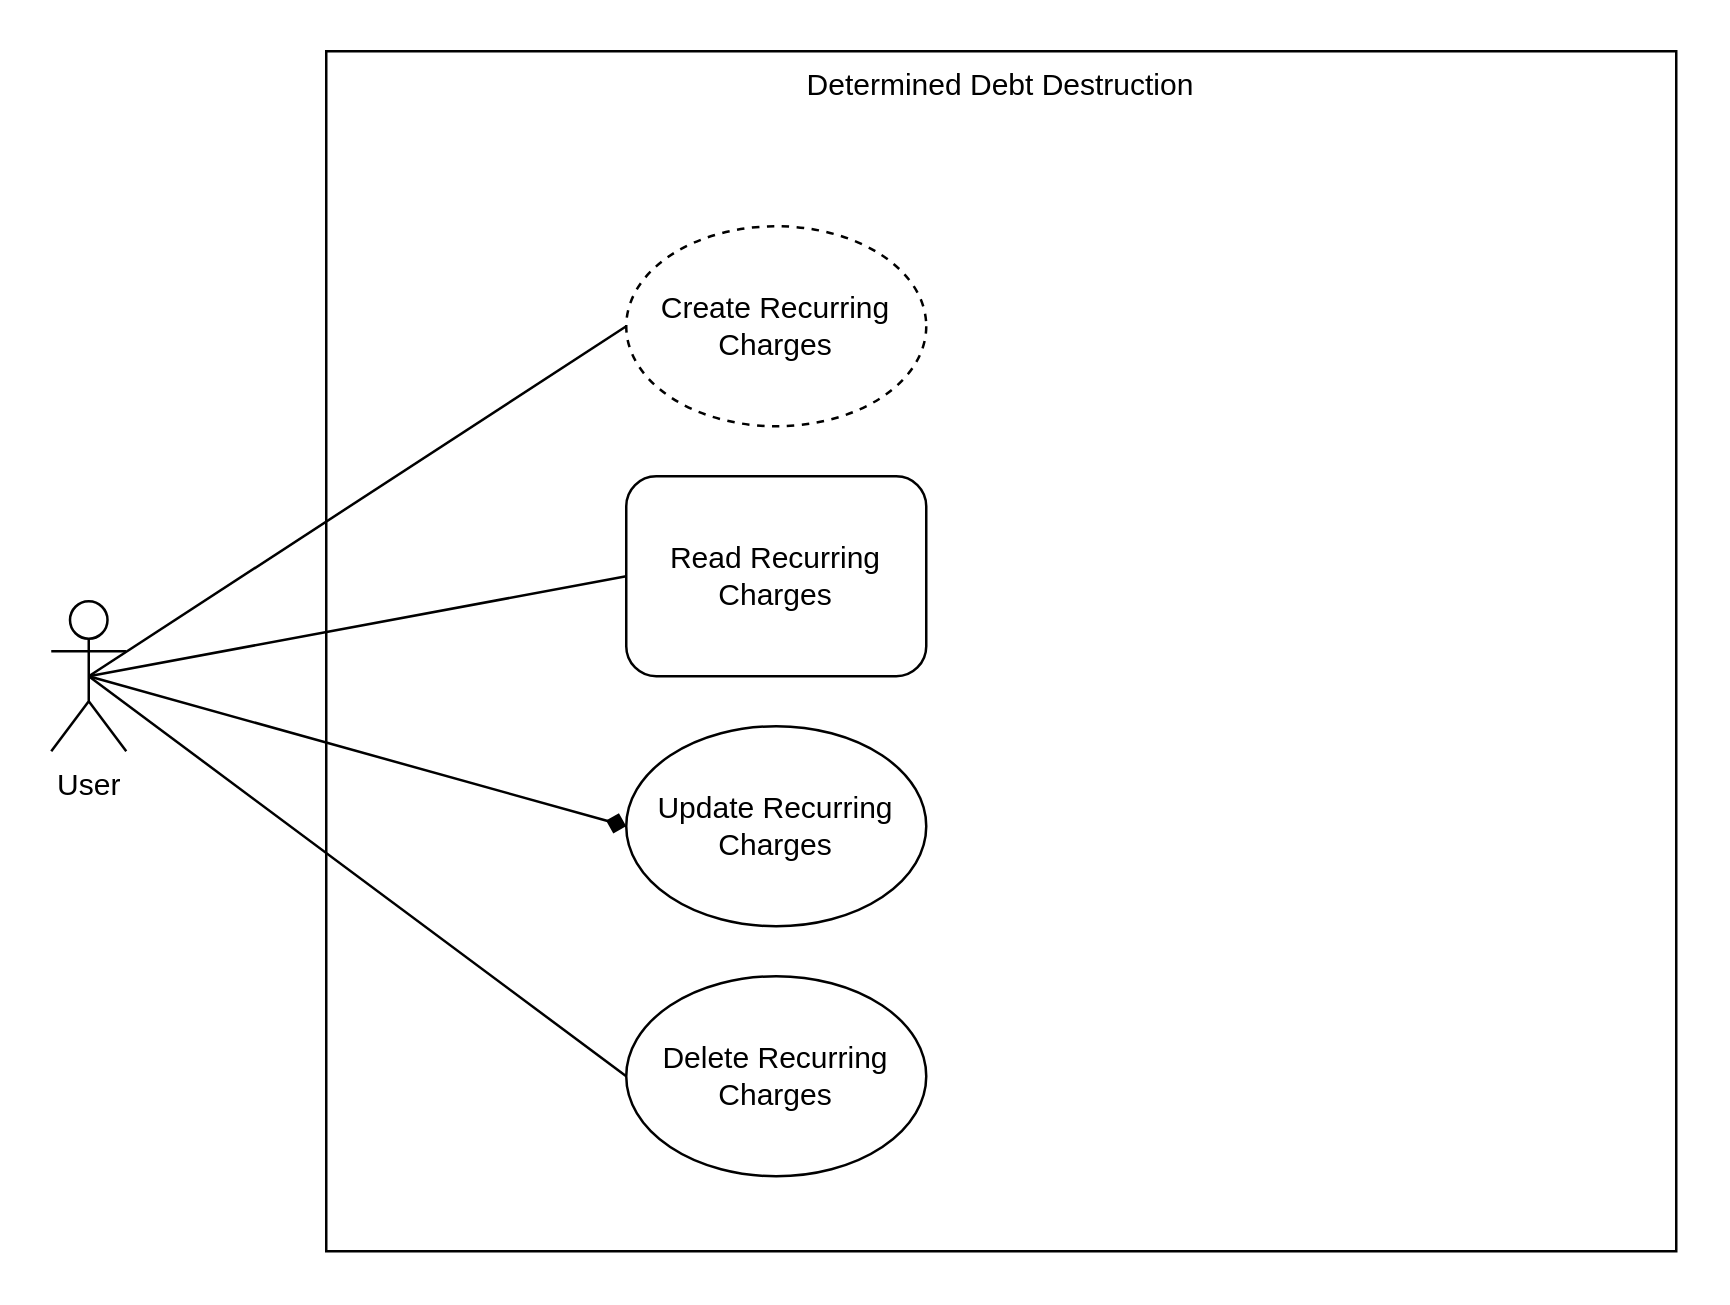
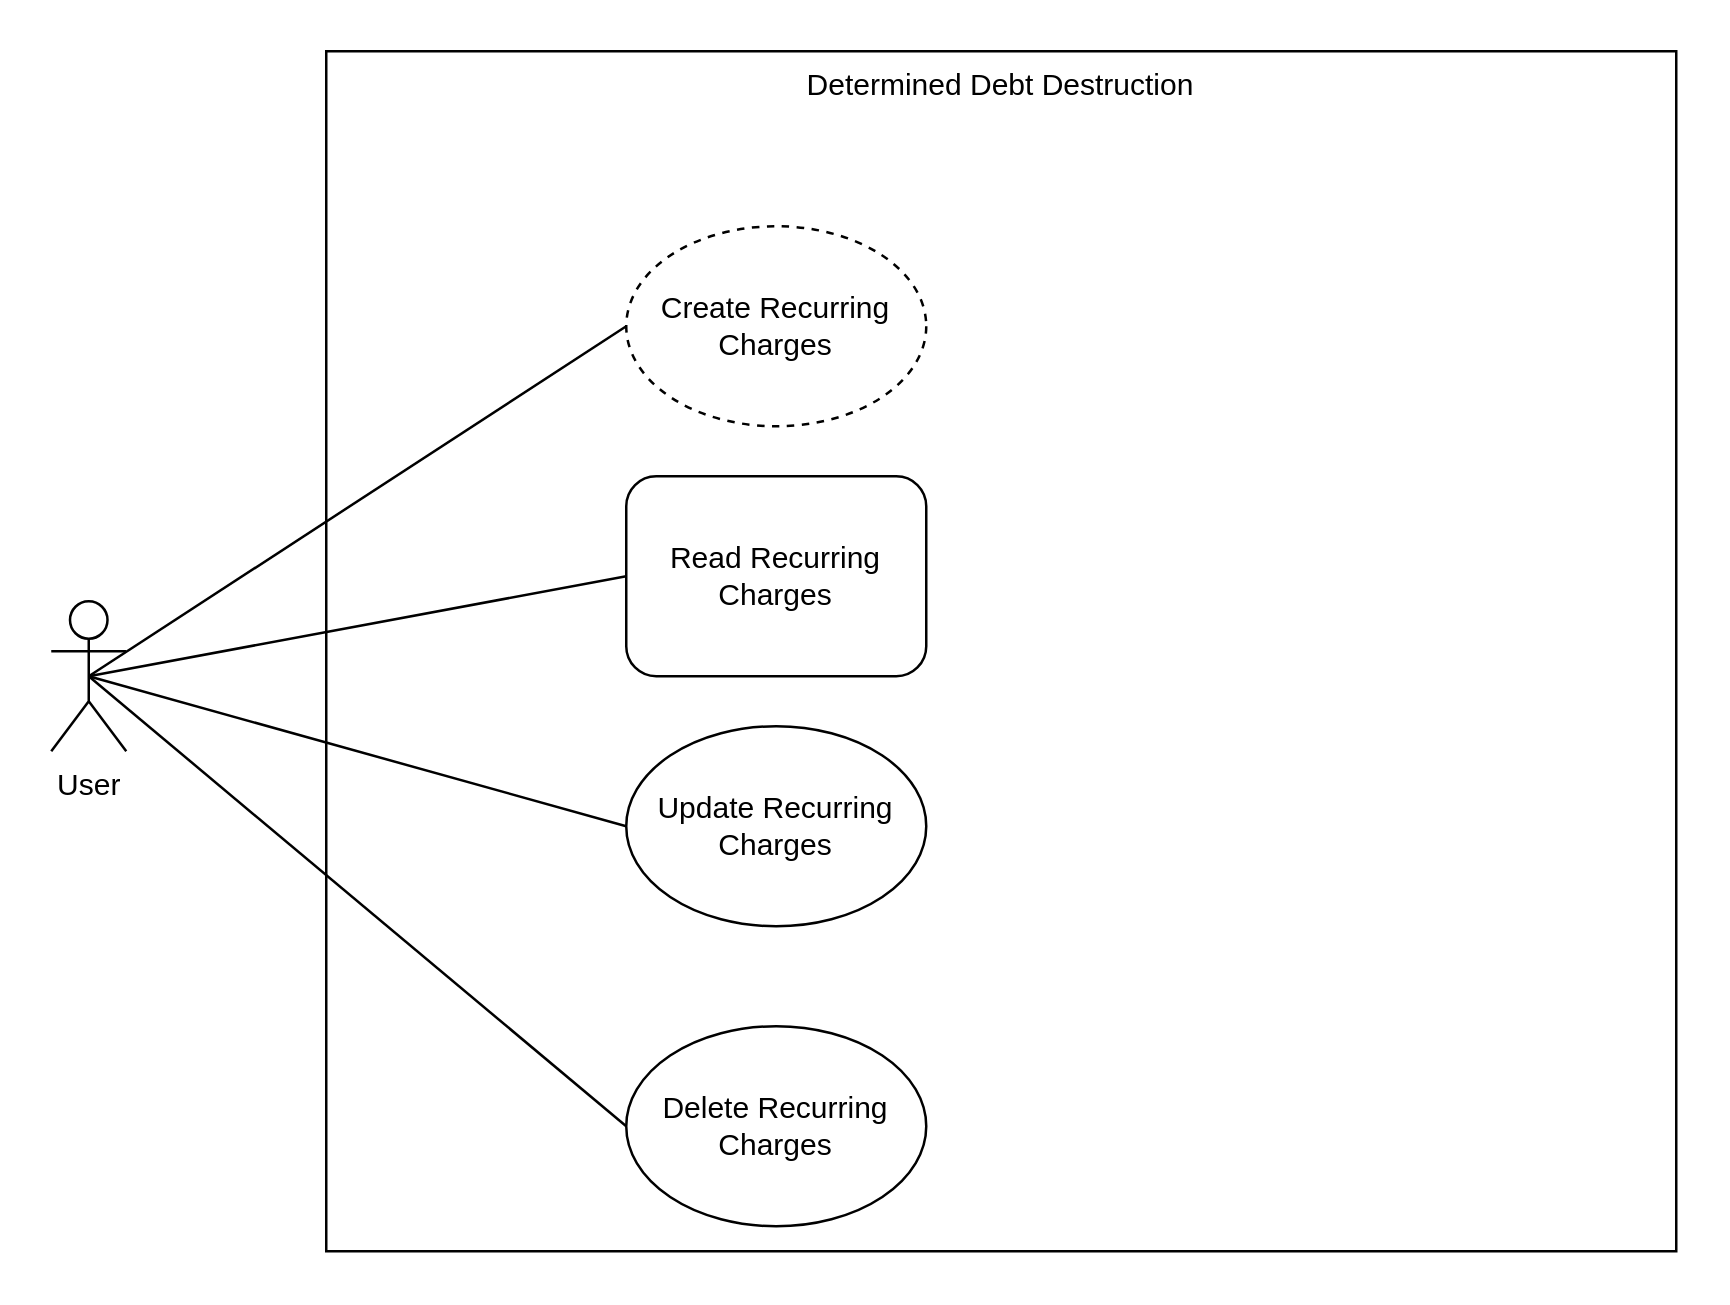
  <mxCell id="0" />
  <mxCell id="1" parent="0" />
  <mxCell id="2" value="Determined Debt Destruction" style="rounded=0;whiteSpace=wrap;html=1;verticalAlign=top;" parent="1" vertex="1"><mxGeometry x="130" y="20" width="540" height="480" as="geometry" /></mxCell>
  <mxCell id="3" value="User" style="shape=umlActor;verticalLabelPosition=bottom;verticalAlign=top;html=1;outlineConnect=0;" parent="1" vertex="1"><mxGeometry x="20" y="240" width="30" height="60" as="geometry" /></mxCell>
  <mxCell id="4" value="Create Recurring Charges" style="ellipse;whiteSpace=wrap;html=1;dashed=1;" parent="1" vertex="1"><mxGeometry x="250" y="90" width="120" height="80" as="geometry" /></mxCell>
  <mxCell id="5" value="" style="endArrow=none;html=1;exitX=0.5;exitY=0.5;exitDx=0;exitDy=0;exitPerimeter=0;entryX=0;entryY=0.5;entryDx=0;entryDy=0;" parent="1" source="3" target="4" edge="1"><mxGeometry width="50" height="50" relative="1" as="geometry"><mxPoint x="290" y="360" as="sourcePoint" /><mxPoint x="340" y="310" as="targetPoint" /></mxGeometry></mxCell>
  <mxCell id="6" value="" style="endArrow=none;html=1;exitX=0.5;exitY=0.5;exitDx=0;exitDy=0;exitPerimeter=0;entryX=0;entryY=0.5;entryDx=0;entryDy=0;" parent="1" source="3" target="9" edge="1"><mxGeometry width="50" height="50" relative="1" as="geometry"><mxPoint x="190" y="350" as="sourcePoint" /><mxPoint x="90" y="150" as="targetPoint" /></mxGeometry></mxCell>
- <mxCell id="7" value="" style="endArrow=diamond;html=1;exitX=0.5;exitY=0.5;exitDx=0;exitDy=0;exitPerimeter=0;entryX=0;entryY=0.5;entryDx=0;entryDy=0;" parent="1" source="3" target="10" edge="1"><mxGeometry width="50" height="50" relative="1" as="geometry"><mxPoint x="220" y="400" as="sourcePoint" /><mxPoint x="80" y="160" as="targetPoint" /></mxGeometry></mxCell>
+ <mxCell id="7" value="" style="endArrow=none;html=1;exitX=0.5;exitY=0.5;exitDx=0;exitDy=0;exitPerimeter=0;entryX=0;entryY=0.5;entryDx=0;entryDy=0;" parent="1" source="3" target="10" edge="1"><mxGeometry width="50" height="50" relative="1" as="geometry"><mxPoint x="220" y="400" as="sourcePoint" /><mxPoint x="80" y="160" as="targetPoint" /></mxGeometry></mxCell>
  <mxCell id="8" value="" style="endArrow=none;html=1;exitX=0.5;exitY=0.5;exitDx=0;exitDy=0;exitPerimeter=0;entryX=0;entryY=0.5;entryDx=0;entryDy=0;" parent="1" source="3" target="11" edge="1"><mxGeometry width="50" height="50" relative="1" as="geometry"><mxPoint x="160" y="520" as="sourcePoint" /><mxPoint x="250" y="430" as="targetPoint" /></mxGeometry></mxCell>
  <mxCell id="9" value="Read Recurring Charges" style="whiteSpace=wrap;html=1;rounded=1;" parent="1" vertex="1"><mxGeometry x="250" y="190" width="120" height="80" as="geometry" /></mxCell>
  <mxCell id="10" value="Update Recurring Charges" style="ellipse;whiteSpace=wrap;html=1;" parent="1" vertex="1"><mxGeometry x="250" y="290" width="120" height="80" as="geometry" /></mxCell>
- <mxCell id="11" value="Delete Recurring Charges" style="ellipse;whiteSpace=wrap;html=1;" parent="1" vertex="1"><mxGeometry x="250" y="390" width="120" height="80" as="geometry" /></mxCell>
+ <mxCell id="11" value="Delete Recurring Charges" style="ellipse;whiteSpace=wrap;html=1;" parent="1" vertex="1"><mxGeometry x="250" y="410" width="120" height="80" as="geometry" /></mxCell>
